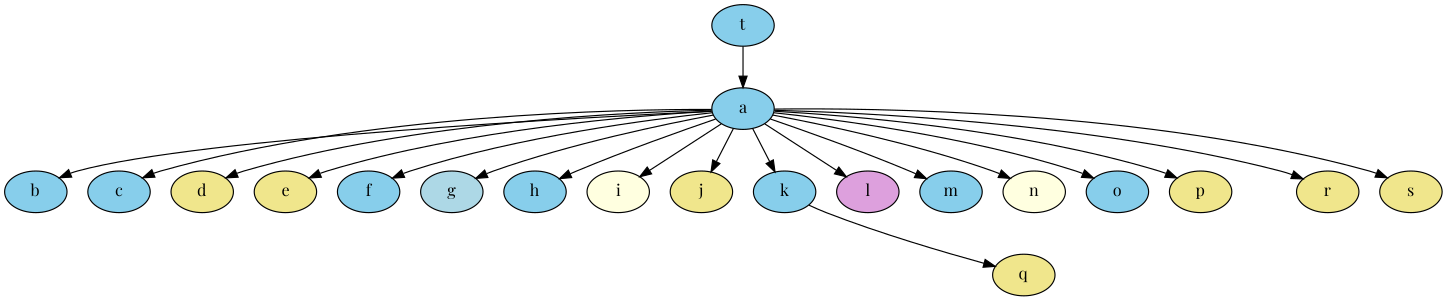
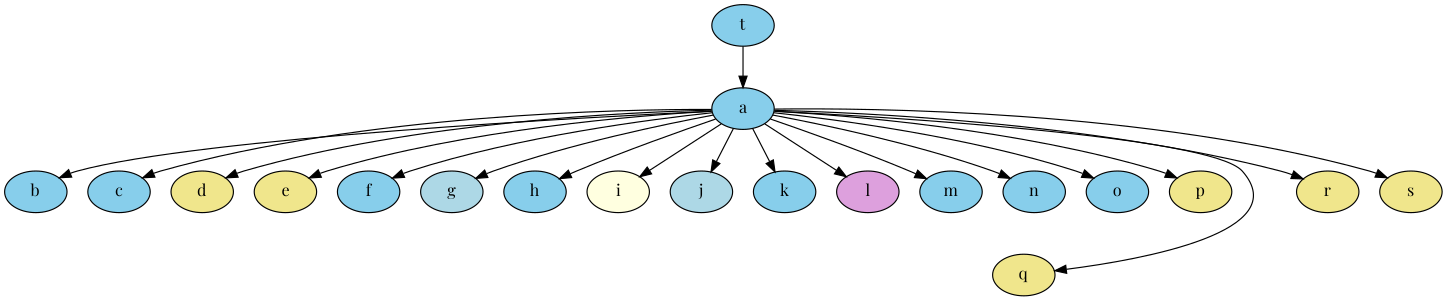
  digraph {
    fontname="Playfair Display"
    node [Weight=3 fillcolor=skyblue fontname="Playfair Display" style=filled]
    edge [Weight=4 fontname="Playfair Display"]
    a [Weight=2]
    b
    c [Weight=10]
    d [Weight=4 fillcolor=khaki]
    e [Weight=5 fillcolor=khaki]
    f [Weight=2]
    g [Weight=12 fillcolor=lightblue]
    h [Weight=25]
    i [Weight=33 fillcolor=lightyellow]
-   j [Weight=2 fillcolor=khaki]
+   j [Weight=2 fillcolor=lightblue]
    k [Weight=5]
    l [Weight=1 fillcolor=plum]
    m [Weight=1]
-   n [Weight=23 fillcolor=lightyellow]
+   n [Weight=23]
    o
    p [Weight=4 fillcolor=khaki]
    q [fillcolor=khaki]
    r [Weight=8 fillcolor=khaki]
    s [fillcolor=khaki]
    t
    a -> b
    a -> c [Weight=3]
    a -> d [Weight=45]
    a -> e [Weight=6]
    a -> f [Weight=9]
    a -> g [Weight=13]
    a -> h [Weight=7]
    a -> i [Weight=8]
    a -> j [Weight=3]
    a -> k
    a -> l [Weight=5]
    a -> m [Weight=23]
    a -> n [Weight=5]
    a -> o [Weight=3]
    a -> p [Weight=2]
-   k -> q
+   a -> q
    a -> r [Weight=13]
    a -> s [Weight=7]
    t -> a [Weight=9]
  }
